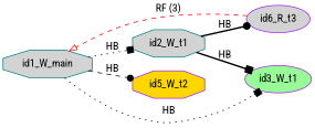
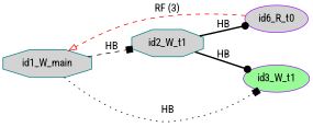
  digraph {
    fontname="Roboto Condensed"
    rankdir=LR
    splines=true
    node [color=purple fillcolor=lightgrey fontname="Roboto Condensed" shape=octagon style=filled]
    edge [arrowhead=dot color=black fontname="Roboto Condensed" style=dotted]
    id1_W_main [color=teal]
-   id6_R_t3 [shape=ellipse]
+   id6_R_t3 [shape=ellipse label=id6_R_t0]
    id2_W_t1 [color=teal]
    id3_W_t1 [fillcolor=palegreen shape=ellipse]
-   id5_W_t2 [fillcolor=gold]
-   id1_W_main -> id2_W_t1 [arrowhead=box label=HB]
+   id1_W_main -> id2_W_t1 [arrowhead=box label=HB style=dashed]
    id1_W_main -> id3_W_t1 [arrowhead=box label=HB]
-   id1_W_main -> id5_W_t2 [label=HB style=dashed]
    id6_R_t3 -> id1_W_main [arrowhead=onormal color=red label="RF (3)" style=dashed]
    id2_W_t1 -> id6_R_t3 [label=HB style=bold]
-   id2_W_t1 -> id3_W_t1 [arrowhead=box label=HB style=bold]
+   id2_W_t1 -> id3_W_t1 [label=HB style=bold]
  }
